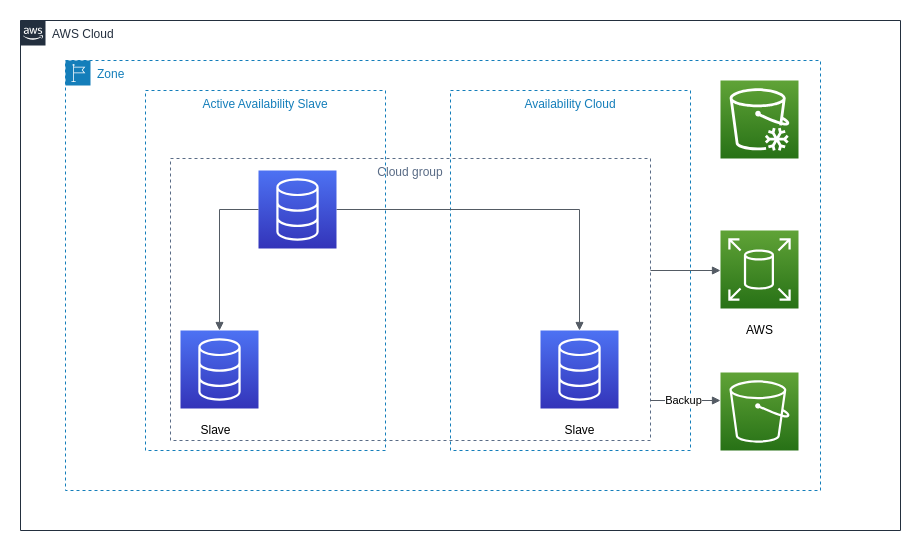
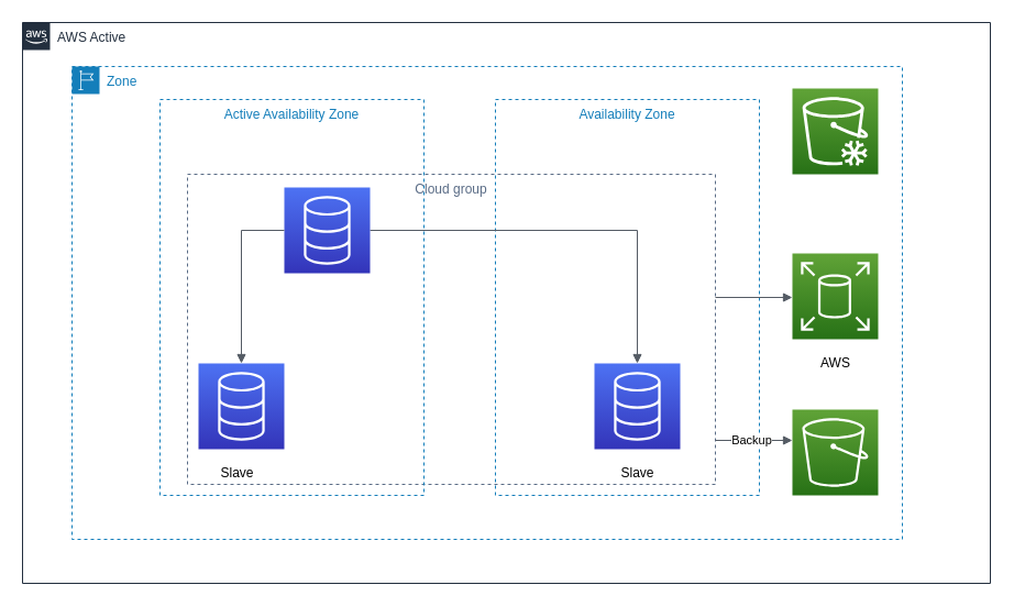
  <mxCell id="0" />
  <mxCell id="1" parent="0" />
  <mxCell id="2" value="Cloud group" style="fillColor=none;strokeColor=#5A6C86;dashed=1;verticalAlign=top;fontStyle=0;fontColor=#5A6C86;" vertex="1" parent="1"><mxGeometry x="170" y="158" width="480" height="282" as="geometry" /></mxCell>
- <mxCell id="3" value="AWS Cloud" style="points=[[0,0],[0.25,0],[0.5,0],[0.75,0],[1,0],[1,0.25],[1,0.5],[1,0.75],[1,1],[0.75,1],[0.5,1],[0.25,1],[0,1],[0,0.75],[0,0.5],[0,0.25]];outlineConnect=0;gradientColor=none;html=1;whiteSpace=wrap;fontSize=12;fontStyle=0;shape=mxgraph.aws4.group;grIcon=mxgraph.aws4.group_aws_cloud_alt;strokeColor=#232F3E;fillColor=none;verticalAlign=top;align=left;spacingLeft=30;fontColor=#232F3E;dashed=0;" parent="1" vertex="1"><mxGeometry x="20" y="20" width="880" height="510" as="geometry" /></mxCell>
+ <mxCell id="3" value="AWS Active" style="points=[[0,0],[0.25,0],[0.5,0],[0.75,0],[1,0],[1,0.25],[1,0.5],[1,0.75],[1,1],[0.75,1],[0.5,1],[0.25,1],[0,1],[0,0.75],[0,0.5],[0,0.25]];outlineConnect=0;gradientColor=none;html=1;whiteSpace=wrap;fontSize=12;fontStyle=0;shape=mxgraph.aws4.group;grIcon=mxgraph.aws4.group_aws_cloud_alt;strokeColor=#232F3E;fillColor=none;verticalAlign=top;align=left;spacingLeft=30;fontColor=#232F3E;dashed=0;" parent="1" vertex="1"><mxGeometry x="20" y="20" width="880" height="510" as="geometry" /></mxCell>
  <mxCell id="4" value="Zone" style="points=[[0,0],[0.25,0],[0.5,0],[0.75,0],[1,0],[1,0.25],[1,0.5],[1,0.75],[1,1],[0.75,1],[0.5,1],[0.25,1],[0,1],[0,0.75],[0,0.5],[0,0.25]];outlineConnect=0;gradientColor=none;html=1;whiteSpace=wrap;fontSize=12;fontStyle=0;shape=mxgraph.aws4.group;grIcon=mxgraph.aws4.group_region;strokeColor=#147EBA;fillColor=none;verticalAlign=top;align=left;spacingLeft=30;fontColor=#147EBA;dashed=1;container=0;" parent="1" vertex="1"><mxGeometry x="65" y="60" width="755" height="430" as="geometry" /></mxCell>
- <mxCell id="5" value="Active Availability Slave" style="fillColor=none;strokeColor=#147EBA;dashed=1;verticalAlign=top;fontStyle=0;fontColor=#147EBA;" parent="1" vertex="1"><mxGeometry x="145" y="90" width="240" height="360" as="geometry" /></mxCell>
- <mxCell id="6" value="Availability Cloud" style="fillColor=none;strokeColor=#147EBA;dashed=1;verticalAlign=top;fontStyle=0;fontColor=#147EBA;" parent="1" vertex="1"><mxGeometry x="450" y="90" width="240" height="360" as="geometry" /></mxCell>
+ <mxCell id="5" value="Active Availability Zone" style="fillColor=none;strokeColor=#147EBA;dashed=1;verticalAlign=top;fontStyle=0;fontColor=#147EBA;" parent="1" vertex="1"><mxGeometry x="145" y="90" width="240" height="360" as="geometry" /></mxCell>
+ <mxCell id="6" value="Availability Zone" style="fillColor=none;strokeColor=#147EBA;dashed=1;verticalAlign=top;fontStyle=0;fontColor=#147EBA;" parent="1" vertex="1"><mxGeometry x="450" y="90" width="240" height="360" as="geometry" /></mxCell>
  <mxCell id="7" style="edgeStyle=orthogonalEdgeStyle;rounded=0;orthogonalLoop=1;jettySize=auto;html=1;exitX=0.5;exitY=1;exitDx=0;exitDy=0;" edge="1" parent="1" source="6" target="6"><mxGeometry relative="1" as="geometry" /></mxCell>
  <mxCell id="8" value="" style="edgeStyle=orthogonalEdgeStyle;html=1;endArrow=block;elbow=vertical;startArrow=none;endFill=1;strokeColor=#545B64;rounded=0;entryX=0.5;entryY=0;entryDx=0;entryDy=0;entryPerimeter=0;exitX=1;exitY=0.5;exitDx=0;exitDy=0;exitPerimeter=0;" edge="1" parent="1" source="10" target="15"><mxGeometry width="100" relative="1" as="geometry"><mxPoint x="310" y="260" as="sourcePoint" /><mxPoint x="410" y="260" as="targetPoint" /></mxGeometry></mxCell>
  <mxCell id="9" value="" style="group" vertex="1" connectable="0" parent="1"><mxGeometry x="258" y="170" width="82" height="110" as="geometry" /></mxCell>
  <mxCell id="10" value="" style="points=[[0,0,0],[0.25,0,0],[0.5,0,0],[0.75,0,0],[1,0,0],[0,1,0],[0.25,1,0],[0.5,1,0],[0.75,1,0],[1,1,0],[0,0.25,0],[0,0.5,0],[0,0.75,0],[1,0.25,0],[1,0.5,0],[1,0.75,0]];outlineConnect=0;fontColor=#232F3E;gradientColor=#4D72F3;gradientDirection=north;fillColor=#3334B9;strokeColor=#ffffff;dashed=0;verticalLabelPosition=bottom;verticalAlign=top;align=center;html=1;fontSize=12;fontStyle=0;aspect=fixed;shape=mxgraph.aws4.resourceIcon;resIcon=mxgraph.aws4.database;" vertex="1" parent="9"><mxGeometry width="78" height="78" as="geometry" /></mxCell>
  <mxCell id="11" value="" style="group" vertex="1" connectable="0" parent="1"><mxGeometry x="180" y="330" width="78" height="110" as="geometry" /></mxCell>
  <mxCell id="12" value="" style="points=[[0,0,0],[0.25,0,0],[0.5,0,0],[0.75,0,0],[1,0,0],[0,1,0],[0.25,1,0],[0.5,1,0],[0.75,1,0],[1,1,0],[0,0.25,0],[0,0.5,0],[0,0.75,0],[1,0.25,0],[1,0.5,0],[1,0.75,0]];outlineConnect=0;fontColor=#232F3E;gradientColor=#4D72F3;gradientDirection=north;fillColor=#3334B9;strokeColor=#ffffff;dashed=0;verticalLabelPosition=bottom;verticalAlign=top;align=center;html=1;fontSize=12;fontStyle=0;aspect=fixed;shape=mxgraph.aws4.resourceIcon;resIcon=mxgraph.aws4.database;" vertex="1" parent="11"><mxGeometry width="78" height="78" as="geometry" /></mxCell>
  <mxCell id="13" value="Slave" style="text;html=1;resizable=0;autosize=1;align=center;verticalAlign=middle;points=[];fillColor=none;strokeColor=none;rounded=0;" vertex="1" parent="11"><mxGeometry x="10" y="90" width="50" height="20" as="geometry" /></mxCell>
  <mxCell id="14" value="" style="group" vertex="1" connectable="0" parent="1"><mxGeometry x="540" y="330" width="78" height="110" as="geometry" /></mxCell>
  <mxCell id="15" value="" style="points=[[0,0,0],[0.25,0,0],[0.5,0,0],[0.75,0,0],[1,0,0],[0,1,0],[0.25,1,0],[0.5,1,0],[0.75,1,0],[1,1,0],[0,0.25,0],[0,0.5,0],[0,0.75,0],[1,0.25,0],[1,0.5,0],[1,0.75,0]];outlineConnect=0;fontColor=#232F3E;gradientColor=#4D72F3;gradientDirection=north;fillColor=#3334B9;strokeColor=#ffffff;dashed=0;verticalLabelPosition=bottom;verticalAlign=top;align=center;html=1;fontSize=12;fontStyle=0;aspect=fixed;shape=mxgraph.aws4.resourceIcon;resIcon=mxgraph.aws4.database;" vertex="1" parent="14"><mxGeometry width="78" height="78" as="geometry" /></mxCell>
  <mxCell id="16" value="Slave" style="text;html=1;resizable=0;autosize=1;align=center;verticalAlign=middle;points=[];fillColor=none;strokeColor=none;rounded=0;" vertex="1" parent="14"><mxGeometry x="14" y="90" width="50" height="20" as="geometry" /></mxCell>
  <mxCell id="17" value="" style="edgeStyle=orthogonalEdgeStyle;html=1;endArrow=block;elbow=vertical;startArrow=none;endFill=1;strokeColor=#545B64;rounded=0;exitX=0;exitY=0.5;exitDx=0;exitDy=0;exitPerimeter=0;" edge="1" parent="1" source="10" target="12"><mxGeometry width="100" relative="1" as="geometry"><mxPoint x="170" y="280" as="sourcePoint" /><mxPoint x="270" y="280" as="targetPoint" /></mxGeometry></mxCell>
  <mxCell id="18" value="" style="group" vertex="1" connectable="0" parent="1"><mxGeometry x="720" y="80" width="78" height="110" as="geometry" /></mxCell>
  <mxCell id="19" value="" style="points=[[0,0,0],[0.25,0,0],[0.5,0,0],[0.75,0,0],[1,0,0],[0,1,0],[0.25,1,0],[0.5,1,0],[0.75,1,0],[1,1,0],[0,0.25,0],[0,0.5,0],[0,0.75,0],[1,0.25,0],[1,0.5,0],[1,0.75,0]];outlineConnect=0;fontColor=#232F3E;gradientColor=#60A337;gradientDirection=north;fillColor=#277116;strokeColor=#ffffff;dashed=0;verticalLabelPosition=bottom;verticalAlign=top;align=center;html=1;fontSize=12;fontStyle=0;aspect=fixed;shape=mxgraph.aws4.resourceIcon;resIcon=mxgraph.aws4.glacier;" vertex="1" parent="18"><mxGeometry width="78" height="78" as="geometry" /></mxCell>
  <mxCell id="20" value="" style="group" vertex="1" connectable="0" parent="1"><mxGeometry x="720" y="230" width="78" height="110" as="geometry" /></mxCell>
  <mxCell id="21" value="" style="points=[[0,0,0],[0.25,0,0],[0.5,0,0],[0.75,0,0],[1,0,0],[0,1,0],[0.25,1,0],[0.5,1,0],[0.75,1,0],[1,1,0],[0,0.25,0],[0,0.5,0],[0,0.75,0],[1,0.25,0],[1,0.5,0],[1,0.75,0]];outlineConnect=0;fontColor=#232F3E;gradientColor=#60A337;gradientDirection=north;fillColor=#277116;strokeColor=#ffffff;dashed=0;verticalLabelPosition=bottom;verticalAlign=top;align=center;html=1;fontSize=12;fontStyle=0;aspect=fixed;shape=mxgraph.aws4.resourceIcon;resIcon=mxgraph.aws4.elastic_block_store;" vertex="1" parent="20"><mxGeometry width="78" height="78" as="geometry" /></mxCell>
  <mxCell id="22" value="AWS" style="text;html=1;resizable=0;autosize=1;align=center;verticalAlign=middle;points=[];fillColor=none;strokeColor=none;rounded=0;" vertex="1" parent="20"><mxGeometry x="19" y="90" width="40" height="20" as="geometry" /></mxCell>
  <mxCell id="23" value="" style="group" vertex="1" connectable="0" parent="1"><mxGeometry x="720" y="372" width="78" height="108" as="geometry" /></mxCell>
  <mxCell id="24" value="" style="points=[[0,0,0],[0.25,0,0],[0.5,0,0],[0.75,0,0],[1,0,0],[0,1,0],[0.25,1,0],[0.5,1,0],[0.75,1,0],[1,1,0],[0,0.25,0],[0,0.5,0],[0,0.75,0],[1,0.25,0],[1,0.5,0],[1,0.75,0]];outlineConnect=0;fontColor=#232F3E;gradientColor=#60A337;gradientDirection=north;fillColor=#277116;strokeColor=#ffffff;dashed=0;verticalLabelPosition=bottom;verticalAlign=top;align=center;html=1;fontSize=12;fontStyle=0;aspect=fixed;shape=mxgraph.aws4.resourceIcon;resIcon=mxgraph.aws4.s3;" vertex="1" parent="23"><mxGeometry width="78" height="78" as="geometry" /></mxCell>
  <mxCell id="25" value="" style="edgeStyle=orthogonalEdgeStyle;html=1;endArrow=block;elbow=vertical;startArrow=none;endFill=1;strokeColor=#545B64;rounded=0;" edge="1" parent="1"><mxGeometry width="100" relative="1" as="geometry"><mxPoint x="650" y="400" as="sourcePoint" /><mxPoint x="720" y="400" as="targetPoint" /></mxGeometry></mxCell>
  <mxCell id="26" value="Backup" style="edgeLabel;html=1;align=center;verticalAlign=middle;resizable=0;points=[];" vertex="1" connectable="0" parent="25"><mxGeometry x="-0.086" y="1" relative="1" as="geometry"><mxPoint as="offset" /></mxGeometry></mxCell>
  <mxCell id="27" value="" style="edgeStyle=orthogonalEdgeStyle;html=1;endArrow=block;elbow=vertical;startArrow=none;endFill=1;strokeColor=#545B64;rounded=0;" edge="1" parent="1"><mxGeometry width="100" relative="1" as="geometry"><mxPoint x="650" y="270" as="sourcePoint" /><mxPoint x="720" y="270" as="targetPoint" /></mxGeometry></mxCell>
